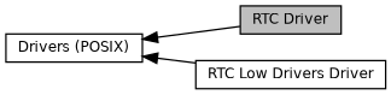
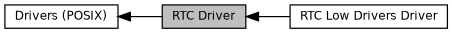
  digraph {
    rankdir=LR
    node [color=black fillcolor=white fontname=Helvetica fontsize=10 shape=box style=filled]
    edge [dir=back fontname=Helvetica fontsize=10 labelfontname=Helvetica labelfontsize=10 shape=plaintext style=solid]
    n1 [fillcolor=grey75 fontcolor=black height=0.2 label="RTC Driver" width=0.4]
    n2 [height=0.2 label="RTC Low Drivers Driver" width=0.4]
    n3 [height=0.2 label="Drivers (POSIX)" width=0.4]
-   n3 -> n2
+   n1 -> n2
    n3 -> n1
  }
